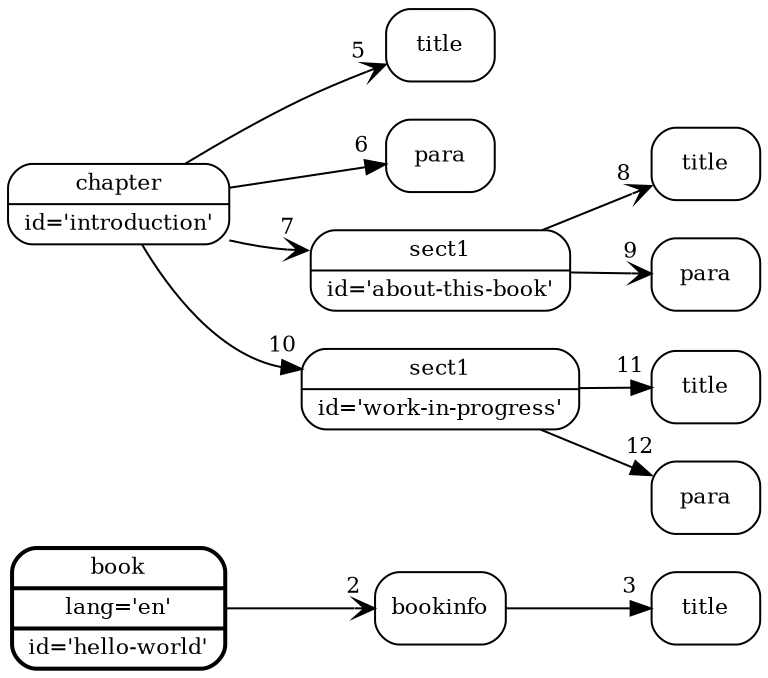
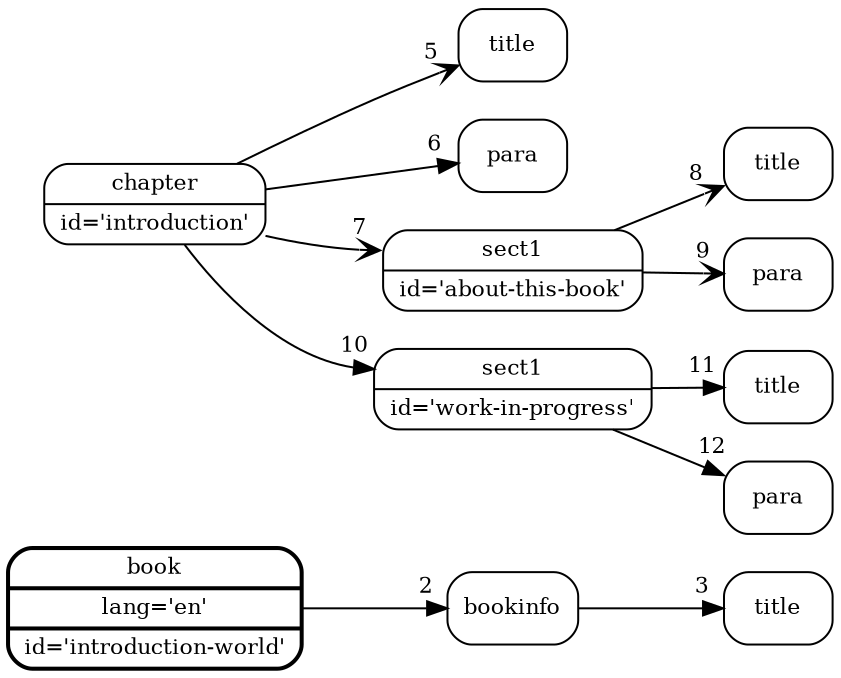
  digraph {
    rankdir=LR
    node [fontsize=11.0 shape=Mrecord]
    edge [arrowhead=vee fontsize=11.0 headport=f0 labelangle=-45.0 labeldistance=1.5]
-   n1 [label="<f0>book| lang='en'| id='hello-world' " style=bold]
+   n1 [label="<f0>book| lang='en'| id='introduction-world' " style=bold]
    n2 [label="<f0>bookinfo "]
    n3 [label="<f0>title "]
    n4 [label="<f0>chapter| id='introduction' "]
    n5 [label="<f0>title "]
    n6 [label="<f0>para "]
    n7 [label="<f0>sect1| id='about-this-book' "]
    n8 [label="<f0>sect1| id='work-in-progress' "]
    n9 [label="<f0>title "]
    n10 [label="<f0>para "]
    n11 [label="<f0>title "]
    n12 [label="<f0>para "]
-   n1 -> n2 [headlabel=2]
+   n1 -> n2 [arrowhead=normal headlabel=2]
    n2 -> n3 [arrowhead=normal headlabel=3]
    n4 -> n5 [headlabel=5]
    n4 -> n6 [arrowhead=normal headlabel=6]
    n4 -> n7 [headlabel=7]
    n4 -> n8 [arrowhead=normal headlabel=10]
    n7 -> n9 [headlabel=8]
    n7 -> n10 [headlabel=9]
    n8 -> n11 [arrowhead=normal headlabel=11]
    n8 -> n12 [arrowhead=normal headlabel=12]
  }
